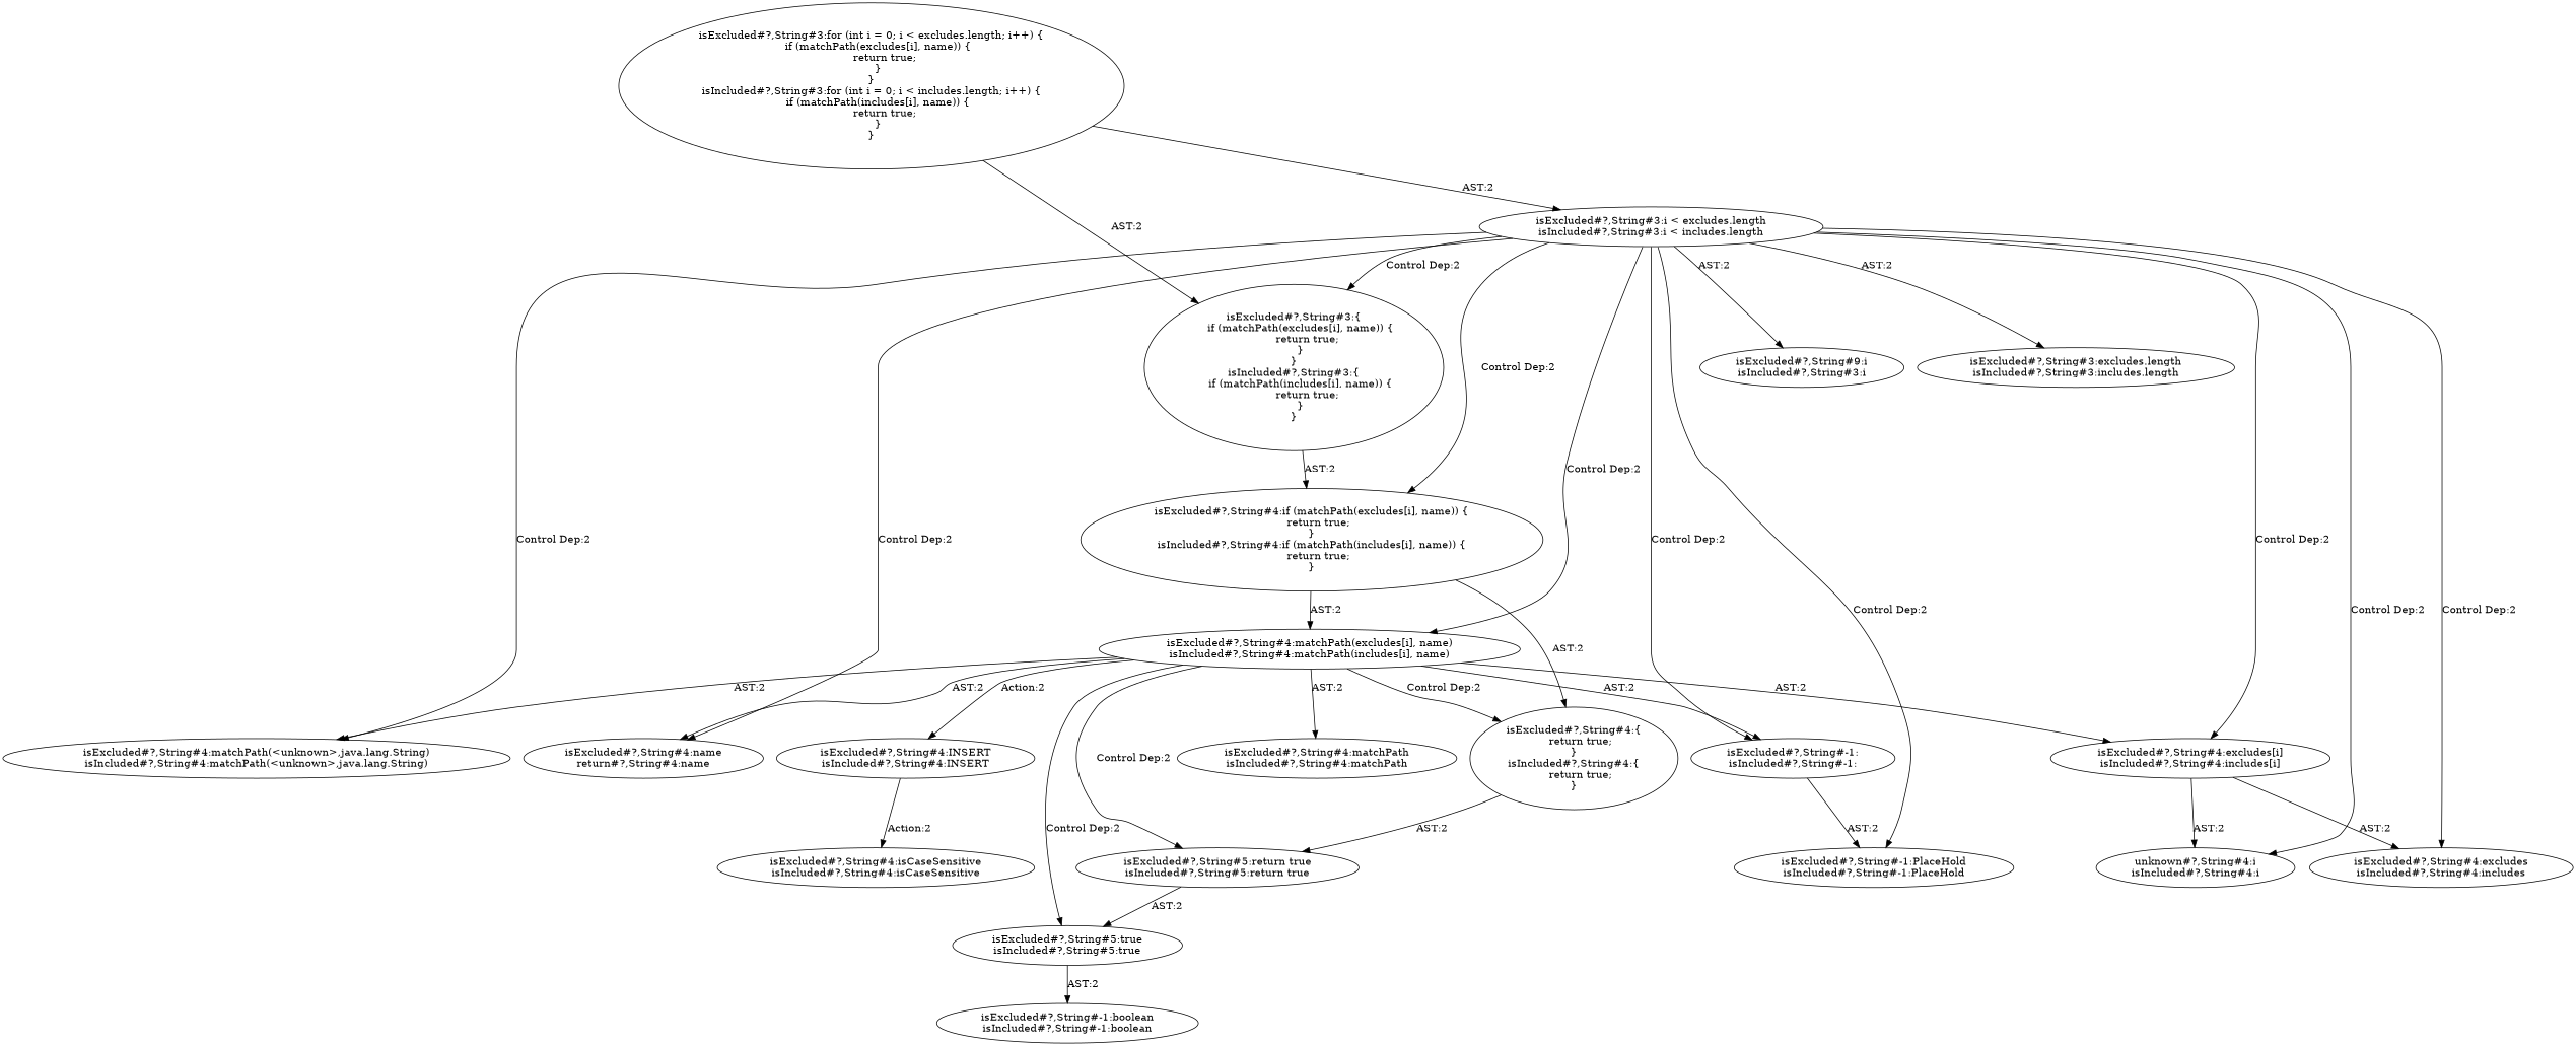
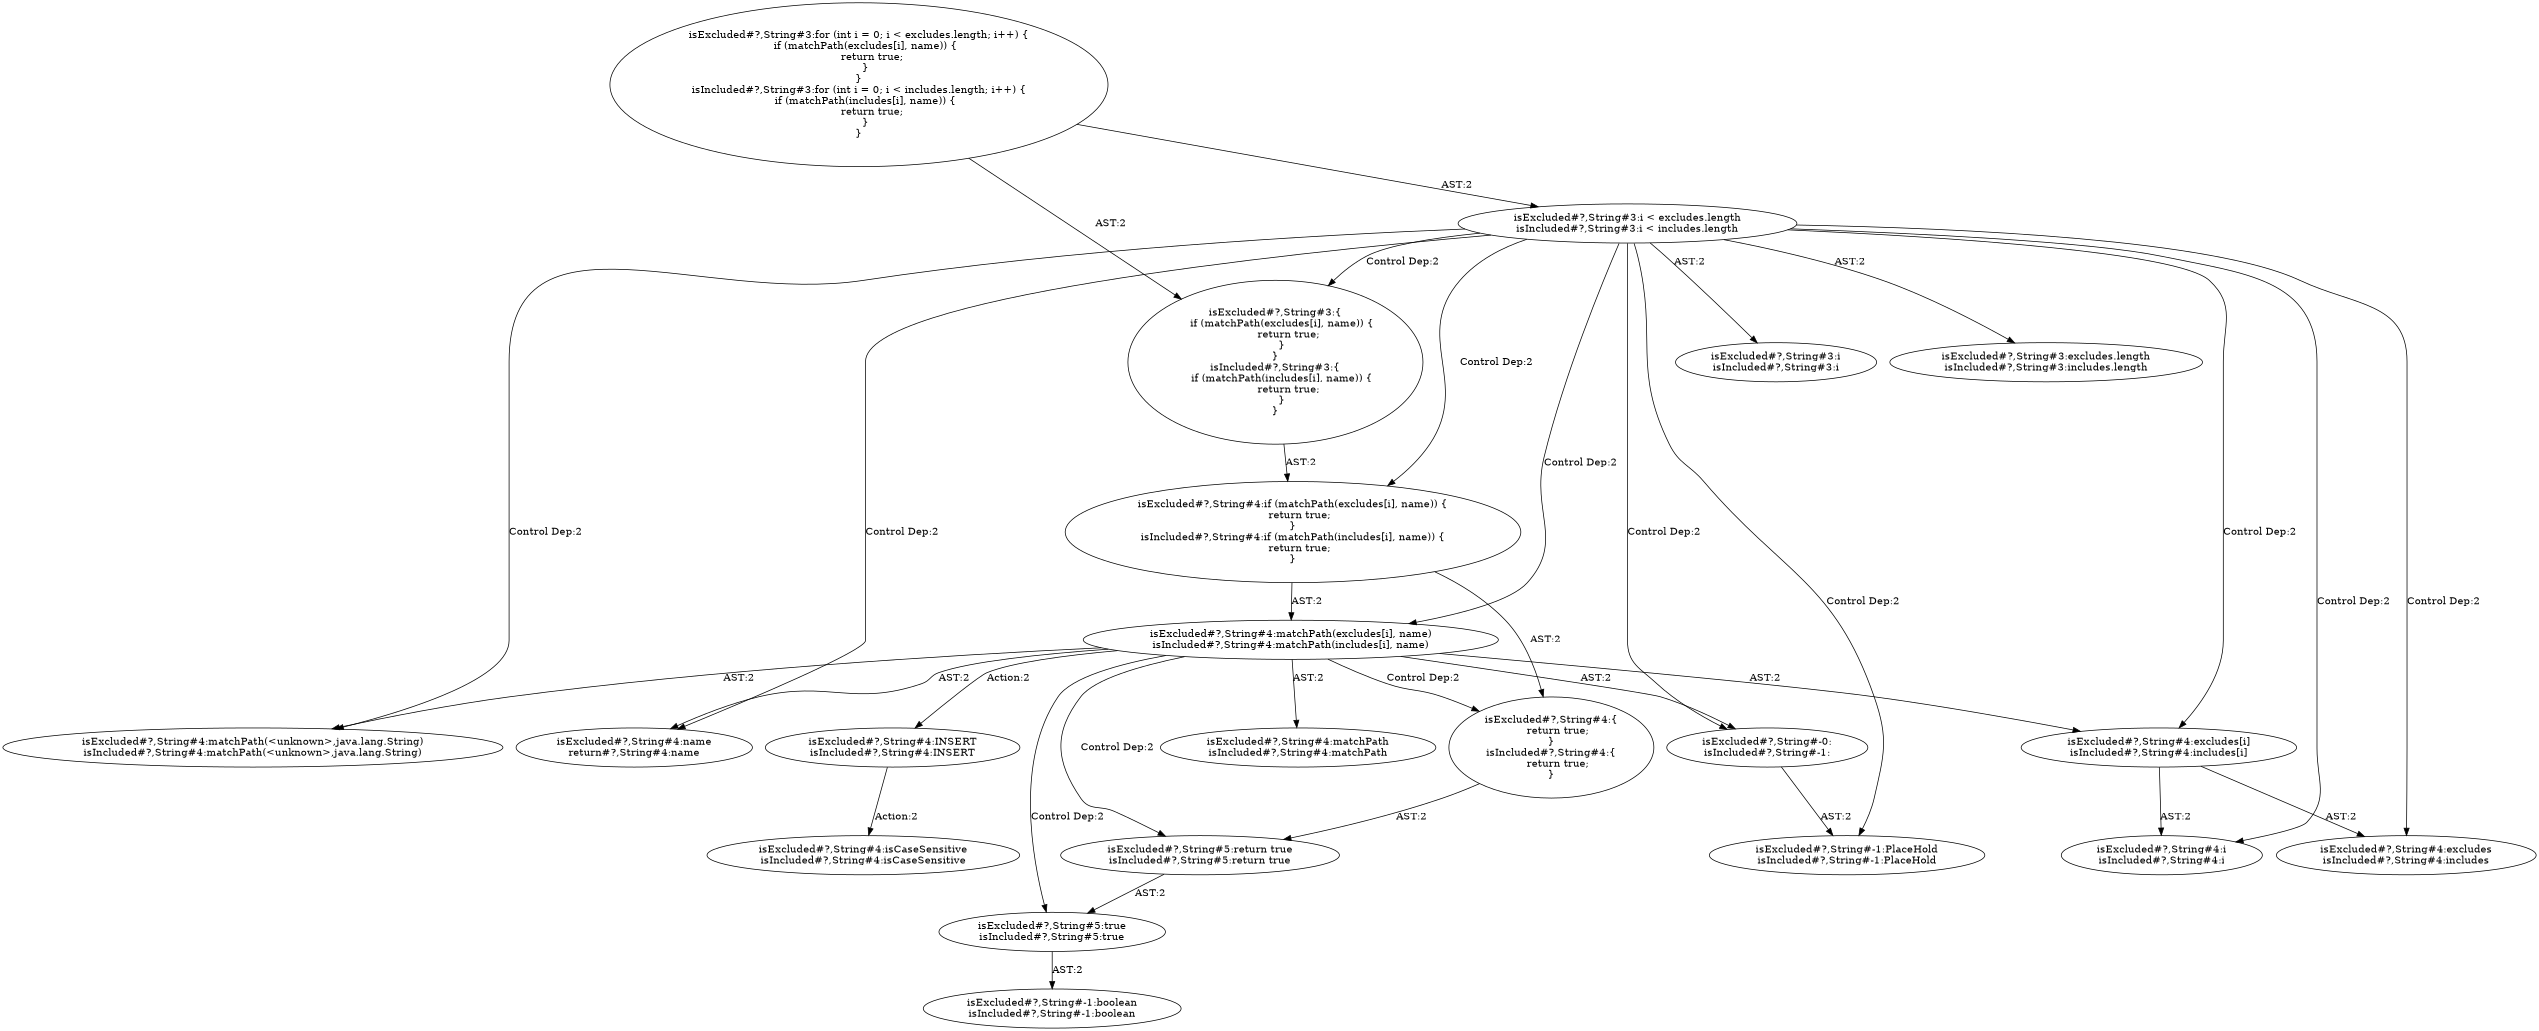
  digraph {
    node [shape=ellipse]
    n1 [label="isExcluded#?,String#4:INSERT\nisIncluded#?,String#4:INSERT"]
    n2 [label="isExcluded#?,String#4:isCaseSensitive\nisIncluded#?,String#4:isCaseSensitive"]
    n3 [label="isExcluded#?,String#4:matchPath(excludes[i], name)\nisIncluded#?,String#4:matchPath(includes[i], name)"]
    n4 [label="isExcluded#?,String#4:matchPath(<unknown>,java.lang.String)\nisIncluded#?,String#4:matchPath(<unknown>,java.lang.String)"]
-   n5 [label="isExcluded#?,String#-1:\nisIncluded#?,String#-1:"]
+   n5 [label="isExcluded#?,String#-0:\nisIncluded#?,String#-1:"]
    n6 [label="isExcluded#?,String#4:excludes[i]\nisIncluded#?,String#4:includes[i]"]
    n7 [label="isExcluded#?,String#4:name\nreturn#?,String#4:name"]
    n8 [label="isExcluded#?,String#4:matchPath\nisIncluded#?,String#4:matchPath"]
    n9 [label="isExcluded#?,String#4:\{\n    return true;\n\}\nisIncluded#?,String#4:\{\n    return true;\n\}"]
    n10 [label="isExcluded#?,String#5:return true\nisIncluded#?,String#5:return true"]
    n11 [label="isExcluded#?,String#5:true\nisIncluded#?,String#5:true"]
    n12 [label="isExcluded#?,String#-1:PlaceHold\nisIncluded#?,String#-1:PlaceHold"]
    n13 [label="isExcluded#?,String#4:excludes\nisIncluded#?,String#4:includes"]
-   n14 [label="unknown#?,String#4:i\nisIncluded#?,String#4:i"]
+   n14 [label="isExcluded#?,String#4:i\nisIncluded#?,String#4:i"]
    n15 [label="isExcluded#?,String#-1:boolean\nisIncluded#?,String#-1:boolean"]
    n16 [label="isExcluded#?,String#3:i < excludes.length\nisIncluded#?,String#3:i < includes.length"]
-   n17 [label="isExcluded#?,String#9:i\nisIncluded#?,String#3:i"]
+   n17 [label="isExcluded#?,String#3:i\nisIncluded#?,String#3:i"]
    n18 [label="isExcluded#?,String#3:excludes.length\nisIncluded#?,String#3:includes.length"]
    n19 [label="isExcluded#?,String#3:\{\n    if (matchPath(excludes[i], name)) \{\n        return true;\n    \}\n\}\nisIncluded#?,String#3:\{\n    if (matchPath(includes[i], name)) \{\n        return true;\n    \}\n\}"]
    n20 [label="isExcluded#?,String#4:if (matchPath(excludes[i], name)) \{\n    return true;\n\}\nisIncluded#?,String#4:if (matchPath(includes[i], name)) \{\n    return true;\n\}"]
    n21 [label="isExcluded#?,String#3:for (int i = 0; i < excludes.length; i++) \{\n    if (matchPath(excludes[i], name)) \{\n        return true;\n    \}\n\}\nisIncluded#?,String#3:for (int i = 0; i < includes.length; i++) \{\n    if (matchPath(includes[i], name)) \{\n        return true;\n    \}\n\}"]
    n1 -> n2 [label="Action:2"]
    n3 -> n1 [label="Action:2"]
    n3 -> n4 [label="AST:2"]
    n3 -> n5 [label="AST:2"]
    n3 -> n6 [label="AST:2"]
    n3 -> n7 [label="AST:2"]
    n3 -> n8 [label="AST:2"]
    n3 -> n9 [label="Control Dep:2"]
    n3 -> n10 [label="Control Dep:2"]
    n3 -> n11 [label="Control Dep:2"]
    n5 -> n12 [label="AST:2"]
    n6 -> n13 [label="AST:2"]
    n6 -> n14 [label="AST:2"]
    n9 -> n10 [label="AST:2"]
    n10 -> n11 [label="AST:2"]
    n11 -> n15 [label="AST:2"]
    n16 -> n3 [label="Control Dep:2"]
    n16 -> n4 [label="Control Dep:2"]
    n16 -> n5 [label="Control Dep:2"]
    n16 -> n6 [label="Control Dep:2"]
    n16 -> n7 [label="Control Dep:2"]
    n16 -> n12 [label="Control Dep:2"]
    n16 -> n13 [label="Control Dep:2"]
    n16 -> n14 [label="Control Dep:2"]
    n16 -> n17 [label="AST:2"]
    n16 -> n18 [label="AST:2"]
    n16 -> n19 [label="Control Dep:2"]
    n16 -> n20 [label="Control Dep:2"]
    n19 -> n20 [label="AST:2"]
    n20 -> n3 [label="AST:2"]
    n20 -> n9 [label="AST:2"]
    n21 -> n16 [label="AST:2"]
    n21 -> n19 [label="AST:2"]
  }
